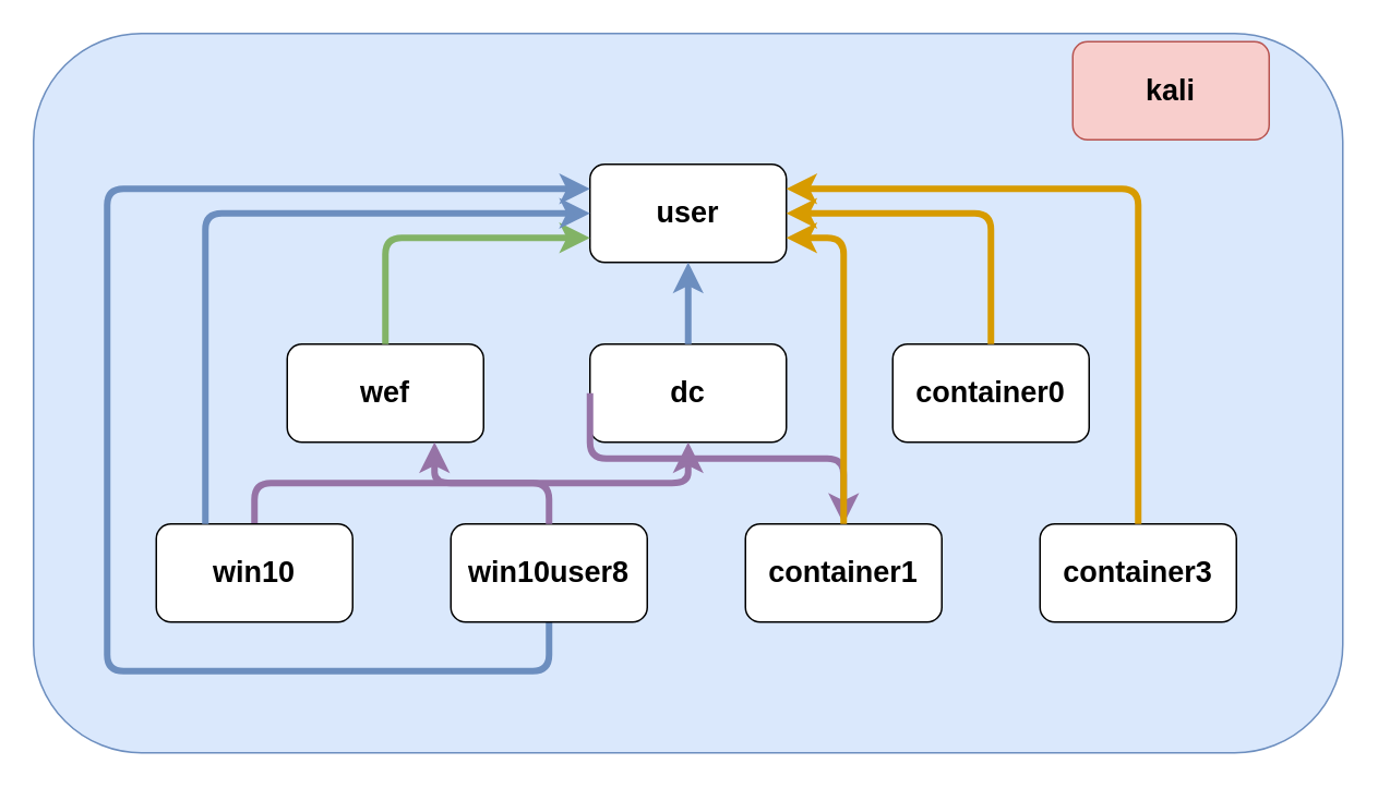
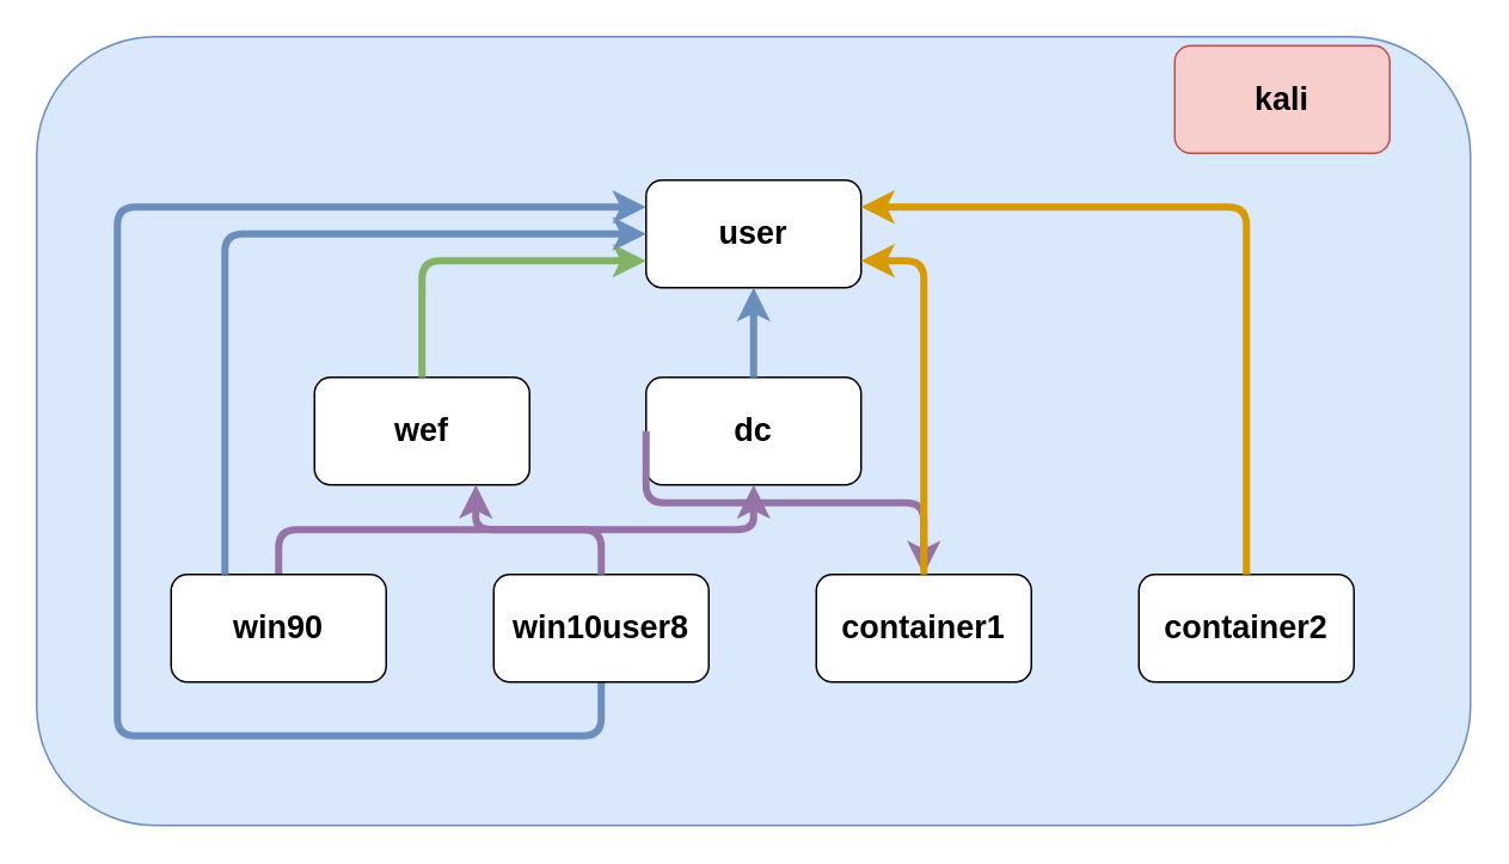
  <mxCell id="0" />
  <mxCell id="1" parent="0" />
  <mxCell id="2" value="" style="rounded=1;whiteSpace=wrap;html=1;fillColor=#dae8fc;strokeColor=#6c8ebf;" parent="1" vertex="1"><mxGeometry x="20" y="20" width="800" height="440" as="geometry" /></mxCell>
  <mxCell id="3" value="&lt;h2&gt;user&lt;/h2&gt;" style="rounded=1;whiteSpace=wrap;html=1;" parent="1" vertex="1"><mxGeometry x="360" y="100" width="120" height="60" as="geometry" /></mxCell>
  <mxCell id="4" value="&lt;h2&gt;dc&lt;/h2&gt;" style="rounded=1;whiteSpace=wrap;html=1;" parent="1" vertex="1"><mxGeometry x="360" y="210" width="120" height="60" as="geometry" /></mxCell>
  <mxCell id="5" style="edgeStyle=elbowEdgeStyle;html=1;exitX=0.5;exitY=0;exitDx=0;exitDy=0;elbow=vertical;strokeWidth=4;fillColor=#e1d5e7;strokeColor=#9673a6;" parent="1" source="6" target="4" edge="1"><mxGeometry relative="1" as="geometry" /></mxCell>
- <mxCell id="6" value="&lt;h2&gt;win10&lt;/h2&gt;" style="rounded=1;whiteSpace=wrap;html=1;" parent="1" vertex="1"><mxGeometry x="95" y="320" width="120" height="60" as="geometry" /></mxCell>
+ <mxCell id="6" value="&lt;h2&gt;win90&lt;/h2&gt;" style="rounded=1;whiteSpace=wrap;html=1;" parent="1" vertex="1"><mxGeometry x="95" y="320" width="120" height="60" as="geometry" /></mxCell>
  <mxCell id="7" style="edgeStyle=orthogonalEdgeStyle;elbow=vertical;html=1;exitX=0.5;exitY=1;exitDx=0;exitDy=0;entryX=0;entryY=0.25;entryDx=0;entryDy=0;strokeWidth=4;fillColor=#dae8fc;strokeColor=#6c8ebf;" parent="1" source="8" target="3" edge="1"><mxGeometry relative="1" as="geometry"><Array as="points"><mxPoint x="335" y="410" /><mxPoint x="65" y="410" /><mxPoint x="65" y="115" /></Array></mxGeometry></mxCell>
  <mxCell id="8" value="&lt;h2&gt;win10user8&lt;/h2&gt;" style="rounded=1;whiteSpace=wrap;html=1;" parent="1" vertex="1"><mxGeometry x="275" y="320" width="120" height="60" as="geometry" /></mxCell>
  <mxCell id="9" value="&lt;h2&gt;wef&lt;/h2&gt;" style="rounded=1;whiteSpace=wrap;html=1;" parent="1" vertex="1"><mxGeometry x="175" y="210" width="120" height="60" as="geometry" /></mxCell>
- <mxCell id="10" value="&lt;h2&gt;container0&lt;/h2&gt;" style="rounded=1;whiteSpace=wrap;html=1;" parent="1" vertex="1"><mxGeometry x="545" y="210" width="120" height="60" as="geometry" /></mxCell>
  <mxCell id="11" value="&lt;h2&gt;container1&lt;/h2&gt;" style="rounded=1;whiteSpace=wrap;html=1;" parent="1" vertex="1"><mxGeometry x="455" y="320" width="120" height="60" as="geometry" /></mxCell>
- <mxCell id="12" value="&lt;h2&gt;container3&lt;/h2&gt;" style="rounded=1;whiteSpace=wrap;html=1;" parent="1" vertex="1"><mxGeometry x="635" y="320" width="120" height="60" as="geometry" /></mxCell>
+ <mxCell id="12" value="&lt;h2&gt;container2&lt;/h2&gt;" style="rounded=1;whiteSpace=wrap;html=1;" parent="1" vertex="1"><mxGeometry x="635" y="320" width="120" height="60" as="geometry" /></mxCell>
  <mxCell id="13" style="edgeStyle=elbowEdgeStyle;html=1;exitX=0.5;exitY=0;exitDx=0;exitDy=0;entryX=0.75;entryY=1;entryDx=0;entryDy=0;elbow=vertical;strokeWidth=4;fillColor=#e1d5e7;strokeColor=#9673a6;" parent="1" source="8" target="9" edge="1"><mxGeometry relative="1" as="geometry"><mxPoint x="165" y="330" as="sourcePoint" /><mxPoint x="245" y="280" as="targetPoint" /></mxGeometry></mxCell>
  <mxCell id="14" style="edgeStyle=elbowEdgeStyle;html=1;exitX=0;exitY=0.5;exitDx=0;exitDy=0;elbow=vertical;strokeWidth=4;fillColor=#e1d5e7;strokeColor=#9673a6;" parent="1" source="4" target="11" edge="1"><mxGeometry relative="1" as="geometry"><mxPoint x="175" y="340" as="sourcePoint" /><mxPoint x="255" y="290" as="targetPoint" /></mxGeometry></mxCell>
  <mxCell id="15" style="edgeStyle=elbowEdgeStyle;html=1;exitX=0.5;exitY=0;exitDx=0;exitDy=0;entryX=0;entryY=0.75;entryDx=0;entryDy=0;elbow=vertical;strokeWidth=4;fillColor=#d5e8d4;strokeColor=#82b366;" parent="1" source="9" target="3" edge="1"><mxGeometry relative="1" as="geometry"><mxPoint x="185" y="350" as="sourcePoint" /><mxPoint x="265" y="300" as="targetPoint" /><Array as="points"><mxPoint x="295" y="145" /><mxPoint x="305" y="130" /></Array></mxGeometry></mxCell>
  <mxCell id="16" style="edgeStyle=elbowEdgeStyle;html=1;exitX=0.5;exitY=0;exitDx=0;exitDy=0;entryX=0.5;entryY=1;entryDx=0;entryDy=0;elbow=vertical;strokeWidth=4;fillColor=#dae8fc;strokeColor=#6c8ebf;" parent="1" source="4" target="3" edge="1"><mxGeometry relative="1" as="geometry"><mxPoint x="245" y="220" as="sourcePoint" /><mxPoint x="370" y="140" as="targetPoint" /><Array as="points"><mxPoint x="405" y="180" /><mxPoint x="315" y="140" /></Array></mxGeometry></mxCell>
  <mxCell id="17" style="edgeStyle=elbowEdgeStyle;html=1;entryX=0;entryY=0.5;entryDx=0;entryDy=0;elbow=vertical;strokeWidth=4;fillColor=#dae8fc;strokeColor=#6c8ebf;exitX=0.25;exitY=0;exitDx=0;exitDy=0;" parent="1" source="6" target="3" edge="1"><mxGeometry relative="1" as="geometry"><mxPoint x="315" y="440" as="sourcePoint" /><mxPoint x="315" y="390" as="targetPoint" /><Array as="points"><mxPoint x="255" y="130" /><mxPoint x="115" y="115" /><mxPoint x="85" y="400" /><mxPoint x="65" y="410" /><mxPoint x="45" y="170" /><mxPoint x="145" y="115" /><mxPoint x="205" y="310" /><mxPoint x="300" y="410" /><mxPoint x="210" y="370" /></Array></mxGeometry></mxCell>
- <mxCell id="18" style="edgeStyle=elbowEdgeStyle;html=1;exitX=0.5;exitY=0;exitDx=0;exitDy=0;entryX=1;entryY=0.5;entryDx=0;entryDy=0;elbow=vertical;strokeWidth=4;fillColor=#ffe6cc;strokeColor=#d79b00;" parent="1" source="10" target="3" edge="1"><mxGeometry relative="1" as="geometry"><mxPoint x="440" y="230" as="sourcePoint" /><mxPoint x="440" y="180" as="targetPoint" /><Array as="points"><mxPoint x="545" y="130" /><mxPoint x="335" y="160" /></Array></mxGeometry></mxCell>
  <mxCell id="19" style="edgeStyle=elbowEdgeStyle;html=1;exitX=0.5;exitY=0;exitDx=0;exitDy=0;entryX=1;entryY=0.75;entryDx=0;entryDy=0;elbow=vertical;strokeWidth=4;fillColor=#ffe6cc;strokeColor=#d79b00;" parent="1" source="11" target="3" edge="1"><mxGeometry relative="1" as="geometry"><mxPoint x="450" y="240" as="sourcePoint" /><mxPoint x="450" y="190" as="targetPoint" /><Array as="points"><mxPoint x="505" y="145" /><mxPoint x="345" y="170" /></Array></mxGeometry></mxCell>
  <mxCell id="20" style="edgeStyle=elbowEdgeStyle;html=1;exitX=0.5;exitY=0;exitDx=0;exitDy=0;entryX=1;entryY=0.25;entryDx=0;entryDy=0;elbow=vertical;strokeWidth=4;fillColor=#ffe6cc;strokeColor=#d79b00;" parent="1" source="12" target="3" edge="1"><mxGeometry relative="1" as="geometry"><mxPoint x="460" y="250" as="sourcePoint" /><mxPoint x="460" y="200" as="targetPoint" /><Array as="points"><mxPoint x="595" y="115" /><mxPoint x="355" y="180" /></Array></mxGeometry></mxCell>
  <mxCell id="21" value="&lt;h2&gt;kali&lt;/h2&gt;" style="rounded=1;whiteSpace=wrap;html=1;fillColor=#f8cecc;strokeColor=#b85450;" parent="1" vertex="1"><mxGeometry x="655" y="25" width="120" height="60" as="geometry" /></mxCell>
